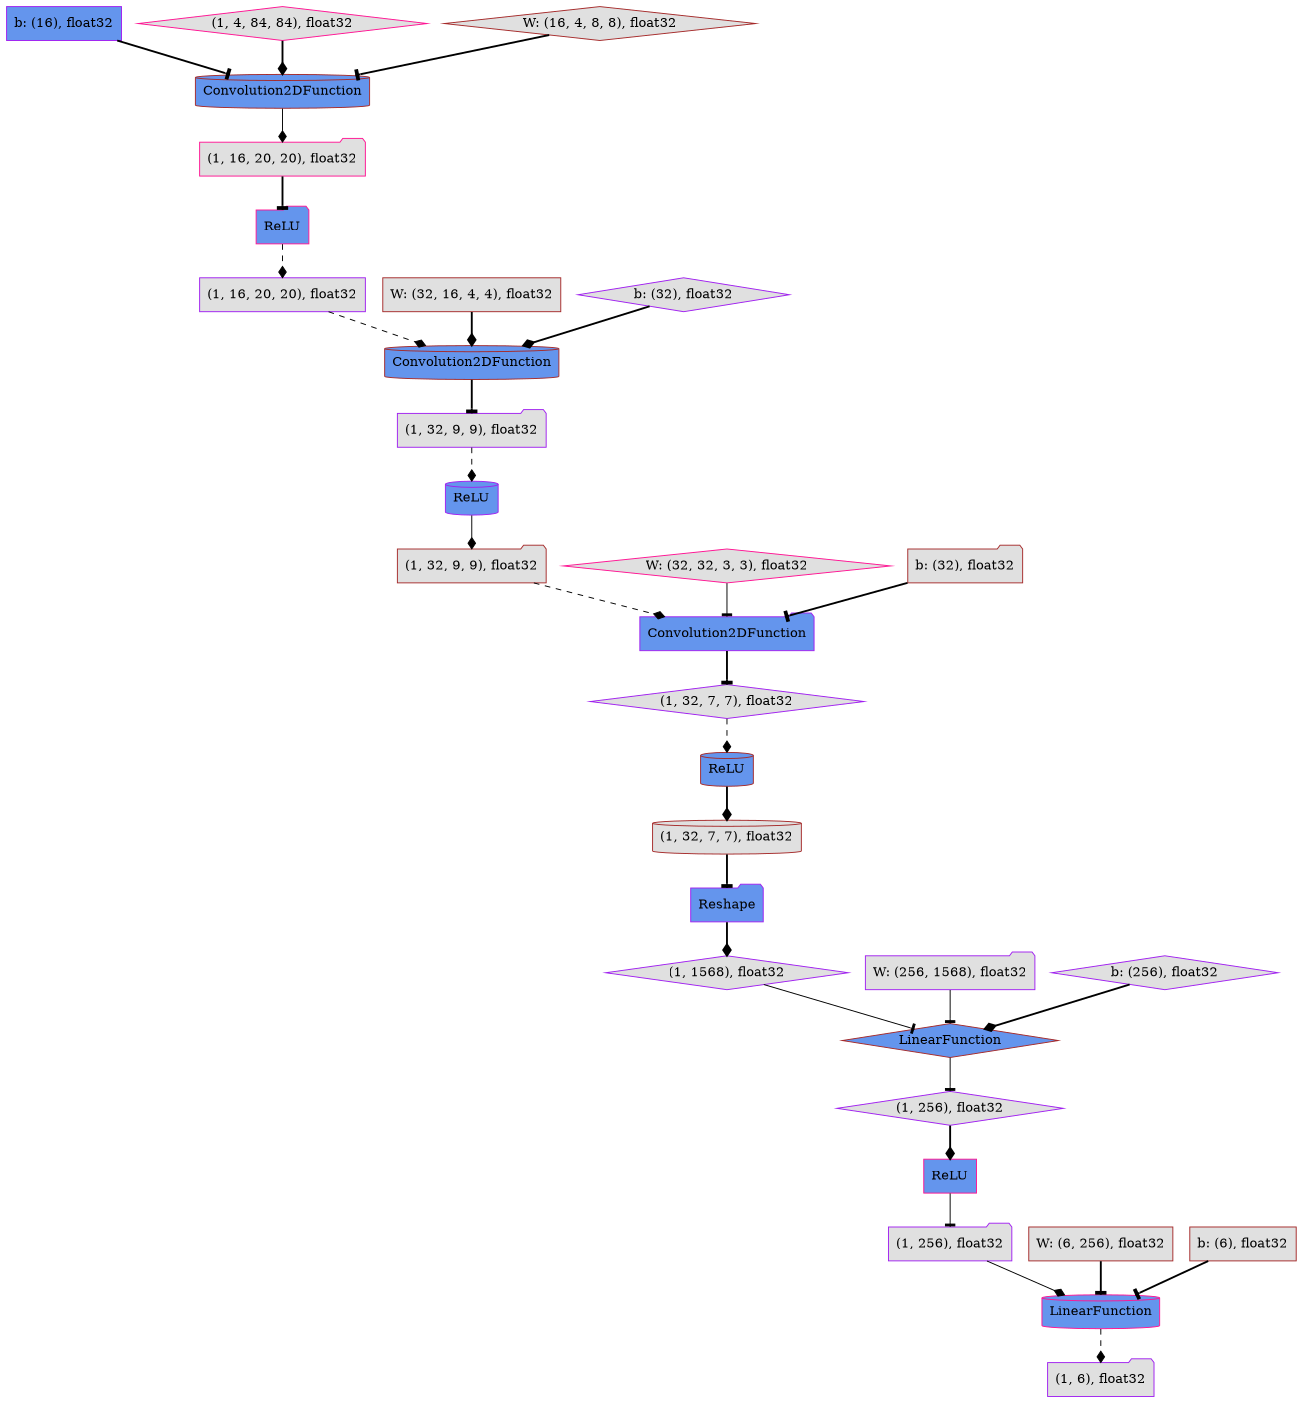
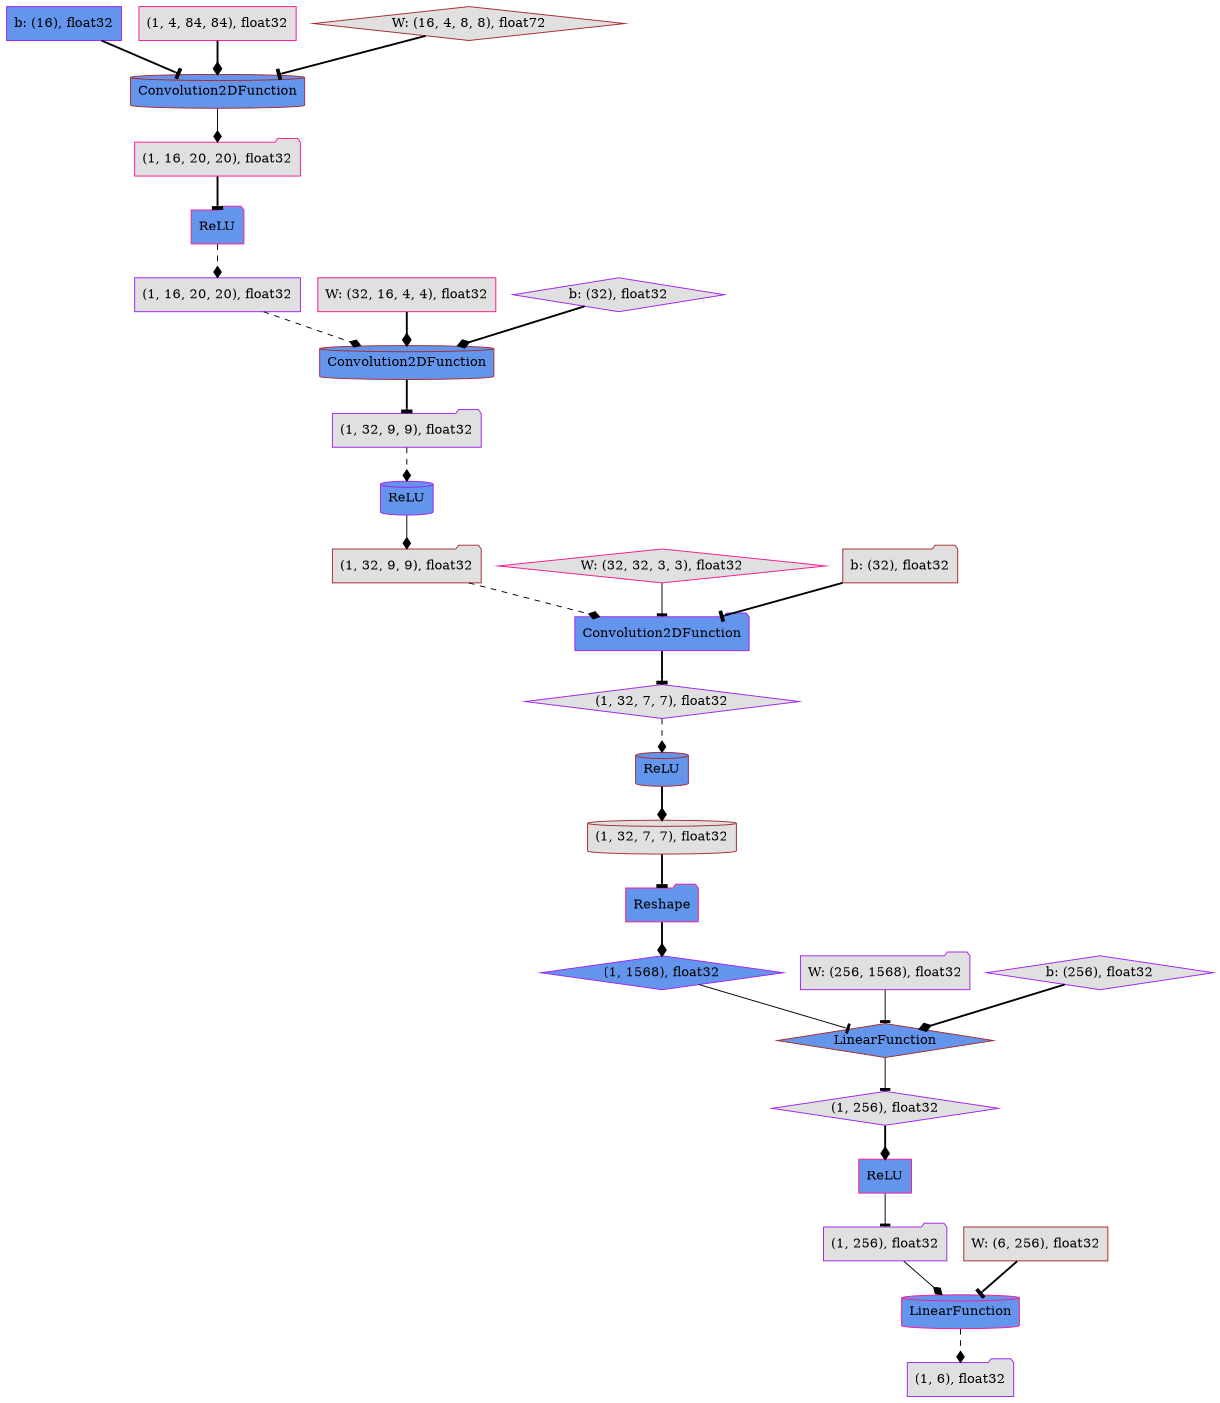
  digraph {
    rankdir=TB
    node [color=purple fillcolor="#E0E0E0" shape=folder style=filled]
    edge [arrowhead=diamond style=bold]
    n1 [fillcolor="#6495ED" label="b: (16), float32" shape=box]
    n2 [color=brown fillcolor="#6495ED" label=Convolution2DFunction shape=cylinder]
    n3 [color=deeppink label="(1, 16, 20, 20), float32"]
    n4 [color=brown label="W: (6, 256), float32" shape=box]
    n5 [color=deeppink fillcolor="#6495ED" label=LinearFunction shape=cylinder]
    n6 [label="(1, 6), float32"]
-   n7 [label="(1, 1568), float32" shape=diamond]
+   n7 [fillcolor="#6495ED" label="(1, 1568), float32" shape=diamond]
    n8 [color=brown fillcolor="#6495ED" label=LinearFunction shape=diamond]
    n9 [label="(1, 256), float32" shape=diamond]
-   n10 [color=brown label="W: (32, 16, 4, 4), float32" shape=box]
+   n10 [color=deeppink label="W: (32, 16, 4, 4), float32" shape=box]
    n11 [color=brown fillcolor="#6495ED" label=Convolution2DFunction shape=cylinder]
    n12 [label="(1, 32, 9, 9), float32"]
    n13 [label="(1, 256), float32"]
-   n14 [color=brown label="b: (6), float32" shape=box]
    n15 [label="b: (32), float32" shape=diamond]
    n16 [fillcolor="#6495ED" label=ReLU shape=cylinder]
    n17 [color=brown label="(1, 32, 9, 9), float32"]
    n18 [fillcolor="#6495ED" label=Convolution2DFunction]
    n19 [color=deeppink fillcolor="#6495ED" label=ReLU shape=box]
-   n20 [color=deeppink label="(1, 4, 84, 84), float32" shape=diamond]
+   n20 [color=deeppink label="(1, 4, 84, 84), float32" shape=box]
    n21 [color=deeppink label="W: (32, 32, 3, 3), float32" shape=diamond]
    n22 [label="(1, 32, 7, 7), float32" shape=diamond]
    n23 [color=deeppink fillcolor="#6495ED" label=ReLU]
    n24 [label="(1, 16, 20, 20), float32" shape=box]
    n25 [color=brown fillcolor="#6495ED" label=ReLU shape=cylinder]
    n26 [color=brown label="(1, 32, 7, 7), float32" shape=cylinder]
-   n27 [fillcolor="#6495ED" label=Reshape]
+   n27 [color=deeppink fillcolor="#6495ED" label=Reshape]
    n28 [color=brown label="b: (32), float32"]
    n29 [label="W: (256, 1568), float32"]
    n30 [label="b: (256), float32" shape=diamond]
-   n31 [color=brown label="W: (16, 4, 8, 8), float32" shape=diamond]
+   n31 [color=brown label="W: (16, 4, 8, 8), float72" shape=diamond]
    n1 -> n2 [arrowhead=tee]
    n2 -> n3 [style=solid]
    n3 -> n23 [arrowhead=tee]
    n4 -> n5 [arrowhead=tee]
    n5 -> n6 [style=dashed]
    n7 -> n8 [arrowhead=tee style=solid]
    n8 -> n9 [arrowhead=tee style=solid]
    n9 -> n19
    n10 -> n11
    n11 -> n12 [arrowhead=tee]
    n12 -> n16 [style=dashed]
    n13 -> n5 [style=solid]
-   n14 -> n5 [arrowhead=tee]
    n15 -> n11
    n16 -> n17 [style=solid]
    n17 -> n18 [style=dashed]
    n18 -> n22 [arrowhead=tee]
    n19 -> n13 [arrowhead=tee style=solid]
    n20 -> n2
    n21 -> n18 [arrowhead=tee style=solid]
    n22 -> n25 [style=dashed]
    n23 -> n24 [style=dashed]
    n24 -> n11 [style=dashed]
    n25 -> n26
    n26 -> n27 [arrowhead=tee]
    n27 -> n7
    n28 -> n18 [arrowhead=tee]
    n29 -> n8 [arrowhead=tee style=solid]
    n30 -> n8
    n31 -> n2 [arrowhead=tee]
  }
